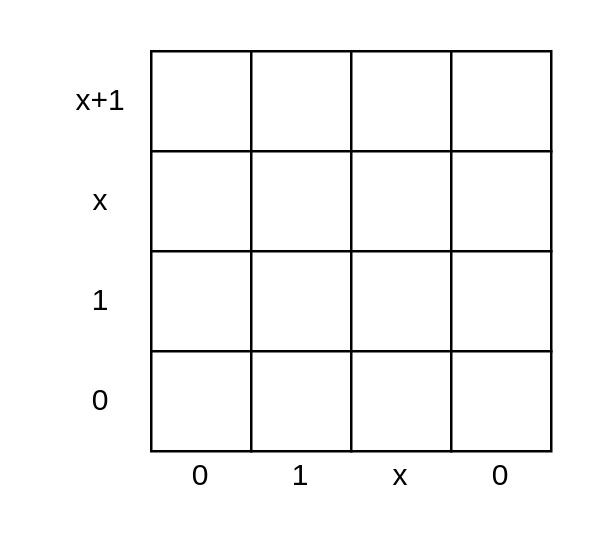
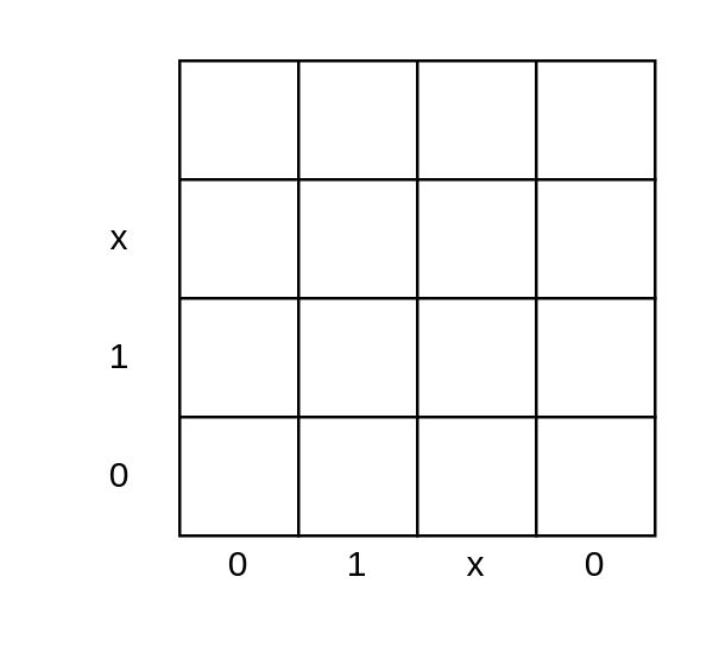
  <mxCell id="0" />
  <mxCell id="1" parent="0" />
  <mxCell id="2" value="" style="whiteSpace=wrap;html=1;aspect=fixed;" parent="1" vertex="1"><mxGeometry x="60" y="20" width="40" height="40" as="geometry" /></mxCell>
  <mxCell id="3" value="" style="whiteSpace=wrap;html=1;aspect=fixed;" parent="1" vertex="1"><mxGeometry x="100" y="20" width="40" height="40" as="geometry" /></mxCell>
  <mxCell id="4" value="" style="whiteSpace=wrap;html=1;aspect=fixed;" parent="1" vertex="1"><mxGeometry x="60" y="60" width="40" height="40" as="geometry" /></mxCell>
  <mxCell id="5" value="" style="whiteSpace=wrap;html=1;aspect=fixed;" parent="1" vertex="1"><mxGeometry x="100" y="60" width="40" height="40" as="geometry" /></mxCell>
  <mxCell id="6" value="&lt;font style=&quot;font-size: 18px&quot;&gt;&amp;nbsp;&lt;/font&gt;" style="whiteSpace=wrap;html=1;aspect=fixed;" parent="1" vertex="1"><mxGeometry x="140" y="20" width="40" height="40" as="geometry" /></mxCell>
  <mxCell id="7" value="&lt;font style=&quot;font-size: 18px&quot;&gt;&amp;nbsp;&lt;/font&gt;" style="whiteSpace=wrap;html=1;aspect=fixed;" parent="1" vertex="1"><mxGeometry x="180" y="20" width="40" height="40" as="geometry" /></mxCell>
  <mxCell id="8" value="" style="whiteSpace=wrap;html=1;aspect=fixed;" parent="1" vertex="1"><mxGeometry x="140" y="60" width="40" height="40" as="geometry" /></mxCell>
  <mxCell id="9" value="" style="whiteSpace=wrap;html=1;aspect=fixed;" parent="1" vertex="1"><mxGeometry x="180" y="60" width="40" height="40" as="geometry" /></mxCell>
  <mxCell id="10" value="" style="whiteSpace=wrap;html=1;aspect=fixed;" parent="1" vertex="1"><mxGeometry x="60" y="100" width="40" height="40" as="geometry" /></mxCell>
  <mxCell id="11" value="" style="whiteSpace=wrap;html=1;aspect=fixed;" parent="1" vertex="1"><mxGeometry x="100" y="100" width="40" height="40" as="geometry" /></mxCell>
  <mxCell id="12" value="&lt;font style=&quot;font-size: 18px&quot;&gt;&amp;nbsp;&lt;/font&gt;" style="whiteSpace=wrap;html=1;aspect=fixed;" parent="1" vertex="1"><mxGeometry x="60" y="140" width="40" height="40" as="geometry" /></mxCell>
  <mxCell id="13" value="&lt;font style=&quot;font-size: 18px&quot;&gt;&amp;nbsp;&lt;/font&gt;" style="whiteSpace=wrap;html=1;aspect=fixed;" parent="1" vertex="1"><mxGeometry x="100" y="140" width="40" height="40" as="geometry" /></mxCell>
  <mxCell id="14" value="" style="whiteSpace=wrap;html=1;aspect=fixed;" parent="1" vertex="1"><mxGeometry x="140" y="100" width="40" height="40" as="geometry" /></mxCell>
  <mxCell id="15" value="" style="whiteSpace=wrap;html=1;aspect=fixed;" parent="1" vertex="1"><mxGeometry x="180" y="100" width="40" height="40" as="geometry" /></mxCell>
  <mxCell id="16" value="" style="whiteSpace=wrap;html=1;aspect=fixed;" parent="1" vertex="1"><mxGeometry x="140" y="140" width="40" height="40" as="geometry" /></mxCell>
  <mxCell id="17" value="" style="whiteSpace=wrap;html=1;aspect=fixed;" parent="1" vertex="1"><mxGeometry x="180" y="140" width="40" height="40" as="geometry" /></mxCell>
  <mxCell id="18" value="0" style="text;html=1;strokeColor=none;fillColor=none;align=center;verticalAlign=middle;whiteSpace=wrap;rounded=0;" vertex="1" parent="1"><mxGeometry x="20" y="150" width="40" height="20" as="geometry" /></mxCell>
  <mxCell id="19" value="1" style="text;html=1;strokeColor=none;fillColor=none;align=center;verticalAlign=middle;whiteSpace=wrap;rounded=0;" vertex="1" parent="1"><mxGeometry x="20" y="110" width="40" height="20" as="geometry" /></mxCell>
  <mxCell id="20" value="x" style="text;html=1;strokeColor=none;fillColor=none;align=center;verticalAlign=middle;whiteSpace=wrap;rounded=0;" vertex="1" parent="1"><mxGeometry x="20" y="70" width="40" height="20" as="geometry" /></mxCell>
- <mxCell id="21" value="x+1" style="text;html=1;strokeColor=none;fillColor=none;align=center;verticalAlign=middle;whiteSpace=wrap;rounded=0;" vertex="1" parent="1"><mxGeometry x="20" y="30" width="40" height="20" as="geometry" /></mxCell>
  <mxCell id="22" value="0" style="text;html=1;strokeColor=none;fillColor=none;align=center;verticalAlign=middle;whiteSpace=wrap;rounded=0;" vertex="1" parent="1"><mxGeometry x="60" y="180" width="40" height="20" as="geometry" /></mxCell>
  <mxCell id="23" value="1" style="text;html=1;strokeColor=none;fillColor=none;align=center;verticalAlign=middle;whiteSpace=wrap;rounded=0;" vertex="1" parent="1"><mxGeometry x="100" y="180" width="40" height="20" as="geometry" /></mxCell>
  <mxCell id="24" value="x" style="text;html=1;strokeColor=none;fillColor=none;align=center;verticalAlign=middle;whiteSpace=wrap;rounded=0;" vertex="1" parent="1"><mxGeometry x="140" y="180" width="40" height="20" as="geometry" /></mxCell>
  <mxCell id="25" value="0" style="text;html=1;strokeColor=none;fillColor=none;align=center;verticalAlign=middle;whiteSpace=wrap;rounded=0;" vertex="1" parent="1"><mxGeometry x="180" y="180" width="40" height="20" as="geometry" /></mxCell>
